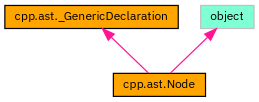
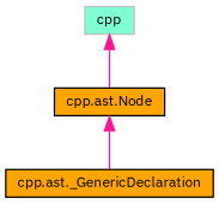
  digraph {
    fontname="IBM Plex Sans"
    node [color=black fillcolor=orange fontname="IBM Plex Sans" fontsize=10 shape=record style=filled]
    edge [color=deeppink dir=back fontname="IBM Plex Sans" fontsize=10 labelfontname=Helvetica labelfontsize=10 style=solid]
    n1 [height=0.2 label="cpp.ast._GenericDeclaration" width=0.4]
    n2 [height=0.2 label="cpp.ast.Node" width=0.4]
-   n3 [color=grey75 fillcolor=aquamarine height=0.2 label=object width=0.4]
-   n1 -> n2
+   n3 [color=grey75 fillcolor=aquamarine height=0.2 label=cpp width=0.4]
+   n2 -> n1
    n3 -> n2
  }
